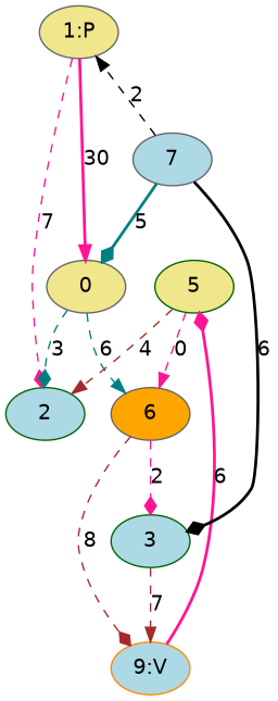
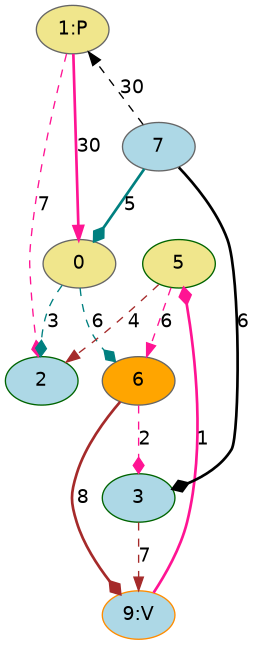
  digraph {
    fontname="DejaVu Sans"
    node [color=gray40 fillcolor=lightblue fontname="DejaVu Sans" style=filled]
    edge [arrowhead=diamond color=deeppink fontname="DejaVu Sans" style=dashed]
    "1:P" [fillcolor=khaki]
    n2 [color=darkorange label="9:V"]
    0 [fillcolor=khaki]
    2 [color=darkgreen]
    5 [color=darkgreen fillcolor=khaki]
    6 [fillcolor=orange]
    3 [color=darkgreen]
    7
    subgraph sub_1 {
      rank=source
      "1:P"
    }
    subgraph sub_2 {
      rank=sink
      n2
    }
    "1:P" -> 0 [arrowhead=normal label=30 style=bold]
    "1:P" -> 2 [label=7]
-   n2 -> 5 [label=6 style=bold]
+   n2 -> 5 [label=1 style=bold]
    0 -> 2 [color=teal label=3]
-   0 -> 6 [arrowhead=normal color=teal label=6]
+   0 -> 6 [color=teal label=6]
    5 -> 2 [arrowhead=normal color=brown label=4]
-   5 -> 6 [arrowhead=normal label=0]
-   6 -> n2 [color=brown label=8]
+   5 -> 6 [arrowhead=normal label=6]
+   6 -> n2 [color=brown label=8 style=bold]
    6 -> 3 [label=2]
    3 -> n2 [arrowhead=normal color=brown label=7]
-   7 -> "1:P" [arrowhead=normal color=black label=2]
+   7 -> "1:P" [arrowhead=normal color=black label=30]
    7 -> 0 [color=teal label=5 style=bold]
    7 -> 3 [color=black label=6 style=bold]
  }
